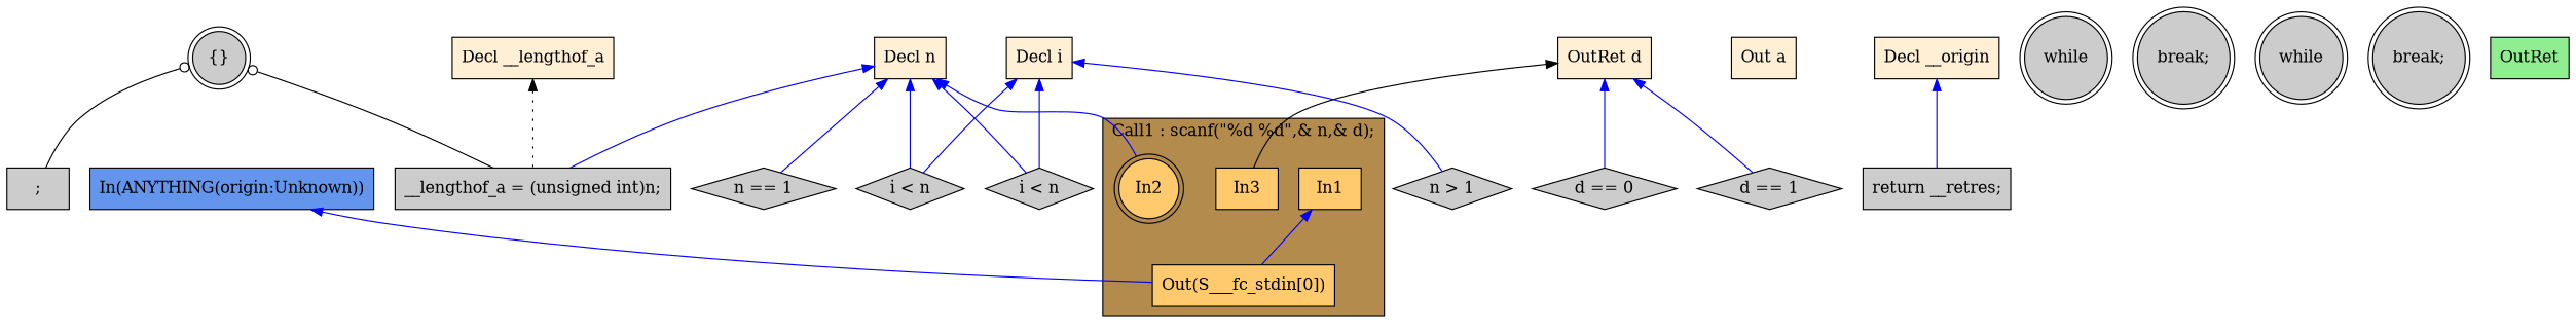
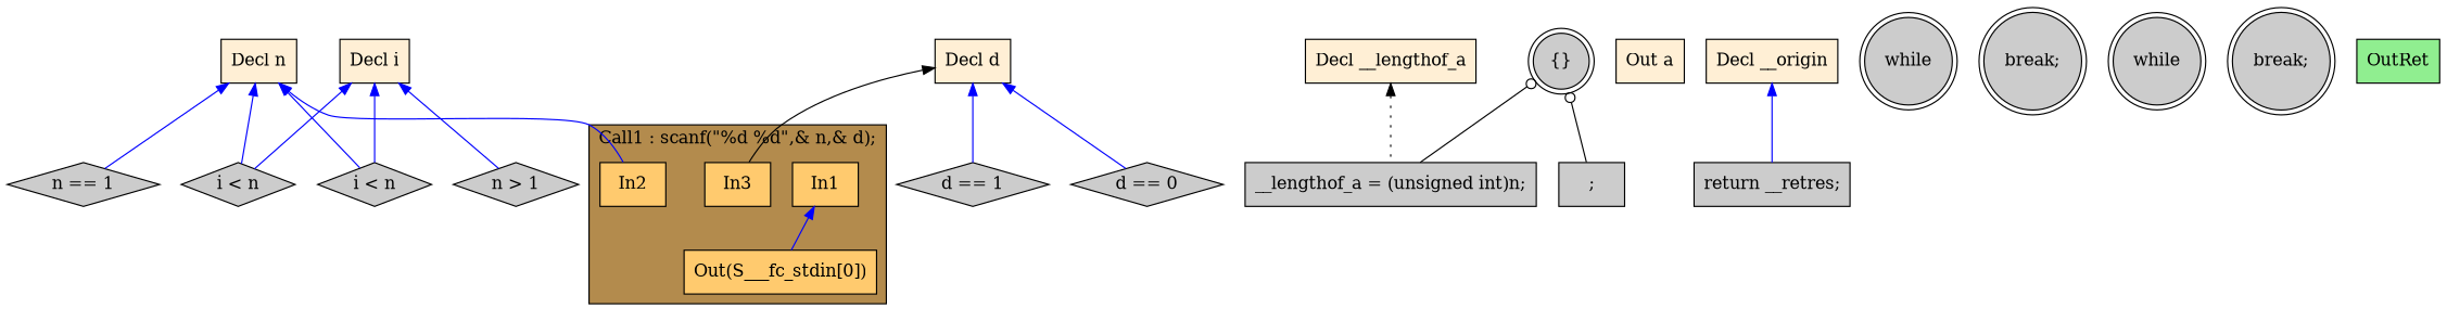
  digraph {
    rankdir=TB
    node [fillcolor="#CCCCCC" shape=box style=filled]
    edge [color="#0000FF" dir=back]
    n1 [fillcolor="#FFCA6E" label=In1]
-   n2 [fillcolor="#FFCA6E" label=In2 shape=doublecircle]
+   n2 [fillcolor="#FFCA6E" label=In2]
    n3 [fillcolor="#FFCA6E" label=In3]
    n4 [fillcolor="#FFCA6E" label="Out(S___fc_stdin[0])"]
    n5 [fillcolor="#FFEFD5" label="Decl n"]
    n6 [label="__lengthof_a = (unsigned int)n;"]
    n7 [label="i < n" shape=diamond]
    n8 [label="n == 1" shape=diamond]
    n9 [label="i < n" shape=diamond]
    n10 [label="n > 1" shape=diamond]
-   n11 [fillcolor="#FFEFD5" label="OutRet d"]
+   n11 [fillcolor="#FFEFD5" label="Decl d"]
    n12 [label="d == 0" shape=diamond]
    n13 [label="d == 1" shape=diamond]
    n14 [fillcolor="#FFEFD5" label="Decl i"]
    n15 [fillcolor="#FFEFD5" label="Out a"]
    n16 [fillcolor="#FFEFD5" label="Decl __lengthof_a"]
    n17 [fillcolor="#FFEFD5" label="Decl __origin"]
    n18 [label="return __retres;"]
    n19 [label="{}" shape=doublecircle]
    n20 [label=";"]
    n21 [label=while shape=doublecircle]
    n22 [label="break;" shape=doublecircle]
    n23 [label=while shape=doublecircle]
    n24 [label="break;" shape=doublecircle]
    n25 [fillcolor="#90EE90" label=OutRet]
-   n26 [fillcolor="#6495ED" label="In(ANYTHING(origin:Unknown))"]
    subgraph cluster_1 {
      fillcolor="#B38B4D"
      label="Call1 : scanf(\"%d %d\",& n,& d);"
      style=filled
      n1
      n2
      n3
      n4
    }
    n1 -> n4
    n5 -> n2
-   n5 -> n6
    n5 -> n7
    n5 -> n8
    n5 -> n9
    n11 -> n3 [color="#000000"]
    n11 -> n12
    n11 -> n13
    n14 -> n7
    n14 -> n9
    n14 -> n10
    n16 -> n6 [color="#000000" style=dotted]
    n17 -> n18
    n19 -> n6 [arrowtail=odot color="#000000"]
    n19 -> n20 [arrowtail=odot color="#000000"]
-   n26 -> n4
  }
